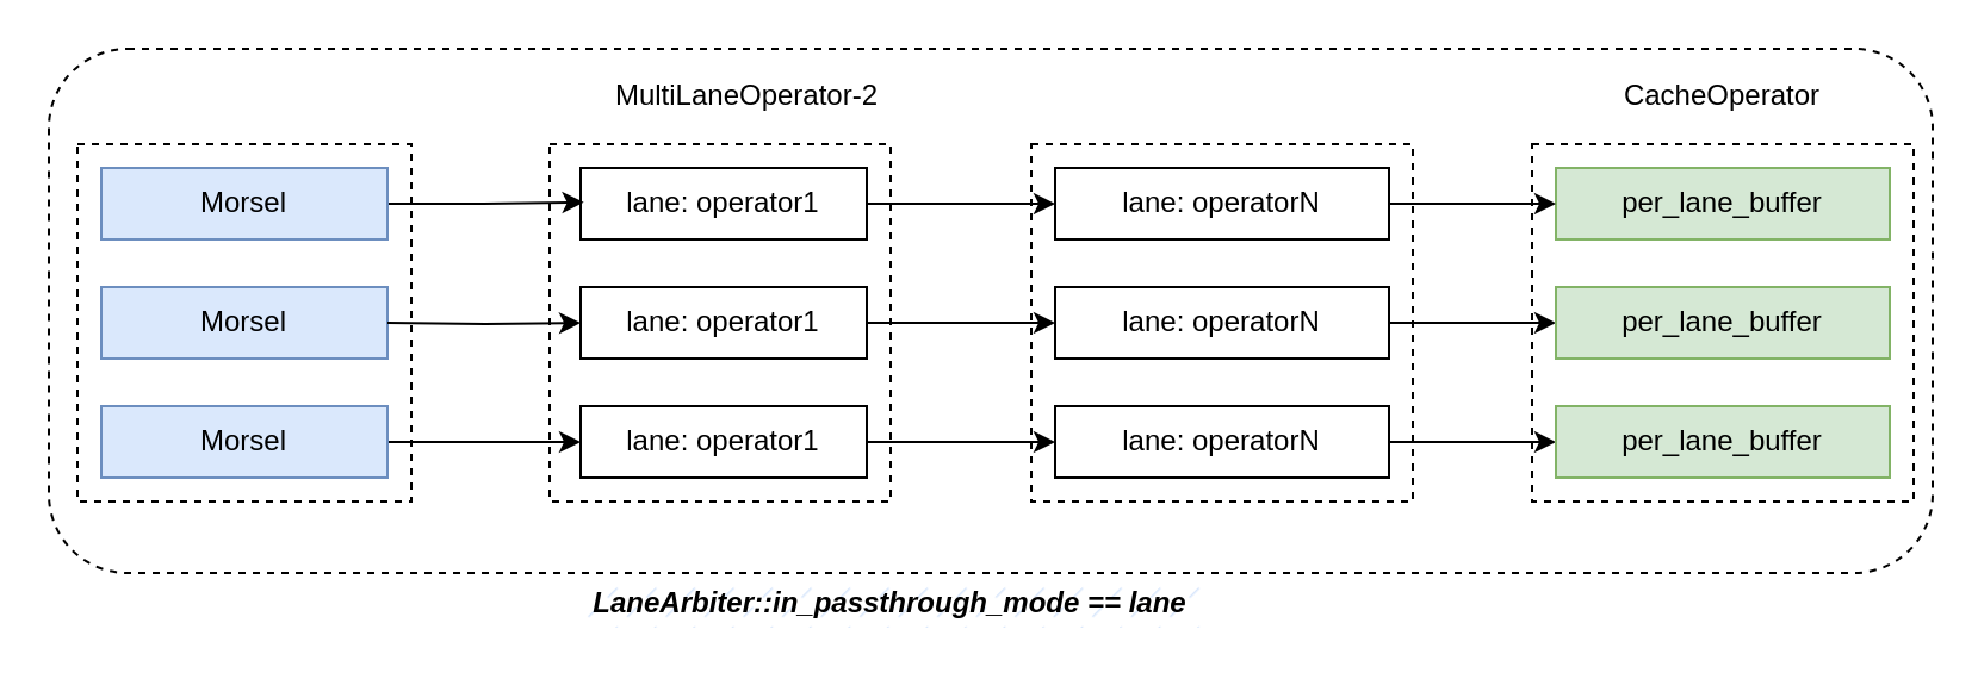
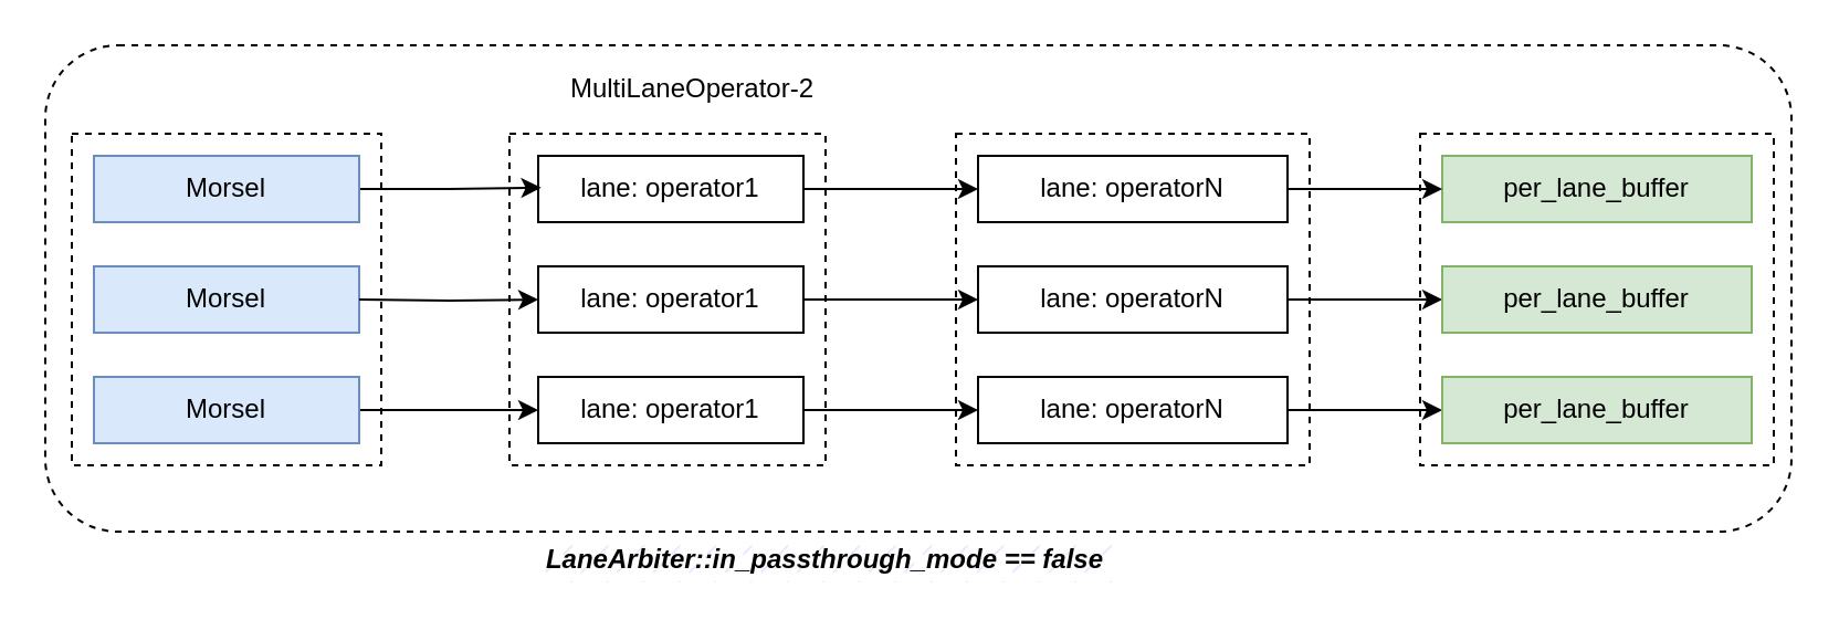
  <mxCell id="0" />
  <mxCell id="1" parent="0" />
  <mxCell id="2" value="" style="rounded=0;whiteSpace=wrap;html=1;fillColor=none;dashed=1;" diagramCategory="general" diagramName="Rectangle" vertex="1" parent="1"><mxGeometry x="230" y="60" width="143" height="150" as="geometry" /></mxCell>
  <mxCell id="3" value="lane: operator1" style="rounded=0;whiteSpace=wrap;html=1;" diagramCategory="general" diagramName="Rectangle" vertex="1" parent="1"><mxGeometry x="243" y="70" width="120" height="30" as="geometry" /></mxCell>
  <mxCell id="4" style="edgeStyle=orthogonalEdgeStyle;rounded=0;orthogonalLoop=1;jettySize=auto;html=1;exitX=1;exitY=0.5;exitDx=0;exitDy=0;" edge="1" parent="1" source="5" target="12"><mxGeometry relative="1" as="geometry" /></mxCell>
  <mxCell id="5" value="&lt;span style&gt;lane: operator1&lt;/span&gt;" style="rounded=0;whiteSpace=wrap;html=1;" diagramCategory="general" diagramName="Rectangle" vertex="1" parent="1"><mxGeometry x="243" y="120" width="120" height="30" as="geometry" /></mxCell>
  <mxCell id="6" style="edgeStyle=orthogonalEdgeStyle;rounded=0;orthogonalLoop=1;jettySize=auto;html=1;exitX=1;exitY=0.5;exitDx=0;exitDy=0;entryX=0;entryY=0.5;entryDx=0;entryDy=0;" edge="1" parent="1" source="7" target="14"><mxGeometry relative="1" as="geometry" /></mxCell>
  <mxCell id="7" value="&lt;span style&gt;lane: operator1&lt;/span&gt;" style="rounded=0;whiteSpace=wrap;html=1;" diagramCategory="general" diagramName="Rectangle" vertex="1" parent="1"><mxGeometry x="243" y="170" width="120" height="30" as="geometry" /></mxCell>
  <mxCell id="8" style="edgeStyle=orthogonalEdgeStyle;rounded=0;orthogonalLoop=1;jettySize=auto;html=1;exitX=1;exitY=0.5;exitDx=0;exitDy=0;entryX=0.011;entryY=0.481;entryDx=0;entryDy=0;entryPerimeter=0;" edge="1" parent="1" source="25" target="3"><mxGeometry relative="1" as="geometry"><mxPoint x="172" y="84.61" as="sourcePoint" /><mxPoint x="242" y="84.61" as="targetPoint" /></mxGeometry></mxCell>
  <mxCell id="9" value="" style="rounded=0;whiteSpace=wrap;html=1;fillColor=none;dashed=1;" diagramCategory="general" diagramName="Rectangle" vertex="1" parent="1"><mxGeometry x="432" y="60" width="160" height="150" as="geometry" /></mxCell>
  <mxCell id="10" value="lane: operatorN" style="rounded=0;whiteSpace=wrap;html=1;" diagramCategory="general" diagramName="Rectangle" vertex="1" parent="1"><mxGeometry x="442" y="70" width="140" height="30" as="geometry" /></mxCell>
  <mxCell id="11" style="edgeStyle=orthogonalEdgeStyle;rounded=0;orthogonalLoop=1;jettySize=auto;html=1;exitX=1;exitY=0.5;exitDx=0;exitDy=0;" edge="1" parent="1" source="12" target="20"><mxGeometry relative="1" as="geometry" /></mxCell>
  <mxCell id="12" value="&lt;span style&gt;lane: operatorN&lt;/span&gt;" style="rounded=0;whiteSpace=wrap;html=1;" diagramCategory="general" diagramName="Rectangle" vertex="1" parent="1"><mxGeometry x="442" y="120" width="140" height="30" as="geometry" /></mxCell>
  <mxCell id="13" style="edgeStyle=orthogonalEdgeStyle;rounded=0;orthogonalLoop=1;jettySize=auto;html=1;exitX=1;exitY=0.5;exitDx=0;exitDy=0;entryX=0;entryY=0.5;entryDx=0;entryDy=0;" edge="1" parent="1" source="14" target="21"><mxGeometry relative="1" as="geometry" /></mxCell>
  <mxCell id="14" value="&lt;span style&gt;lane: operatorN&lt;/span&gt;" style="rounded=0;whiteSpace=wrap;html=1;" diagramCategory="general" diagramName="Rectangle" vertex="1" parent="1"><mxGeometry x="442" y="170" width="140" height="30" as="geometry" /></mxCell>
  <mxCell id="15" value="" style="rounded=1;whiteSpace=wrap;html=1;fillColor=none;dashed=1;" diagramCategory="general" diagramName="RoundedRectangle" vertex="1" parent="1"><mxGeometry x="20" y="20" width="790" height="220" as="geometry" /></mxCell>
- <mxCell id="16" value="&lt;b&gt;&lt;i&gt;LaneArbiter::in_passthrough_mode == lane&lt;/i&gt;&lt;/b&gt;" style="text;html=1;strokeColor=none;fillColor=#dae8fc;align=center;verticalAlign=middle;whiteSpace=wrap;rounded=0;dashed=1;fillStyle=dashed;" diagramCategory="general" diagramName="text" vertex="1" parent="1"><mxGeometry x="243" y="243" width="260" height="20" as="geometry" /></mxCell>
+ <mxCell id="16" value="&lt;b&gt;&lt;i&gt;LaneArbiter::in_passthrough_mode == false&lt;/i&gt;&lt;/b&gt;" style="text;html=1;strokeColor=none;fillColor=#dae8fc;align=center;verticalAlign=middle;whiteSpace=wrap;rounded=0;dashed=1;fillStyle=dashed;" diagramCategory="general" diagramName="text" vertex="1" parent="1"><mxGeometry x="243" y="243" width="260" height="20" as="geometry" /></mxCell>
  <mxCell id="17" style="edgeStyle=orthogonalEdgeStyle;rounded=0;orthogonalLoop=1;jettySize=auto;html=1;exitX=1;exitY=0.5;exitDx=0;exitDy=0;entryX=0;entryY=0.5;entryDx=0;entryDy=0;" edge="1" parent="1" source="3" target="10"><mxGeometry relative="1" as="geometry"><mxPoint x="382" y="84.61" as="sourcePoint" /><mxPoint x="432" y="84.61" as="targetPoint" /></mxGeometry></mxCell>
  <mxCell id="18" value="" style="rounded=0;whiteSpace=wrap;html=1;fillColor=none;dashed=1;" diagramCategory="general" diagramName="Rectangle" vertex="1" parent="1"><mxGeometry x="642" y="60" width="160" height="150" as="geometry" /></mxCell>
  <mxCell id="19" value="per_lane_buffer" style="rounded=0;whiteSpace=wrap;html=1;fillColor=#d5e8d4;strokeColor=#82b366;" diagramCategory="general" diagramName="Rectangle" vertex="1" parent="1"><mxGeometry x="652" y="70" width="140" height="30" as="geometry" /></mxCell>
  <mxCell id="20" value="per_lane_buffer" style="rounded=0;whiteSpace=wrap;html=1;fillColor=#d5e8d4;strokeColor=#82b366;" diagramCategory="general" diagramName="Rectangle" vertex="1" parent="1"><mxGeometry x="652" y="120" width="140" height="30" as="geometry" /></mxCell>
  <mxCell id="21" value="per_lane_buffer" style="rounded=0;whiteSpace=wrap;html=1;fillColor=#d5e8d4;strokeColor=#82b366;" diagramCategory="general" diagramName="Rectangle" vertex="1" parent="1"><mxGeometry x="652" y="170" width="140" height="30" as="geometry" /></mxCell>
- <mxCell id="22" value="CacheOperator" style="text;html=1;strokeColor=none;fillColor=none;align=center;verticalAlign=middle;whiteSpace=wrap;rounded=0;" diagramCategory="general" diagramName="text" vertex="1" parent="1"><mxGeometry x="662" y="30" width="120" height="20" as="geometry" /></mxCell>
  <mxCell id="23" style="edgeStyle=orthogonalEdgeStyle;rounded=0;orthogonalLoop=1;jettySize=auto;html=1;exitX=1;exitY=0.5;exitDx=0;exitDy=0;entryX=0;entryY=0.5;entryDx=0;entryDy=0;" edge="1" parent="1" source="10" target="19"><mxGeometry relative="1" as="geometry"><mxPoint x="592" y="84.61" as="sourcePoint" /><mxPoint x="642" y="84.61" as="targetPoint" /></mxGeometry></mxCell>
  <mxCell id="24" value="" style="rounded=0;whiteSpace=wrap;html=1;fillColor=none;dashed=1;" diagramCategory="general" diagramName="Rectangle" vertex="1" parent="1"><mxGeometry x="32" y="60" width="140" height="150" as="geometry" /></mxCell>
  <mxCell id="25" value="Morsel" style="rounded=0;whiteSpace=wrap;html=1;fillColor=#dae8fc;strokeColor=#6c8ebf;" diagramCategory="general" diagramName="Rectangle" vertex="1" parent="1"><mxGeometry x="42" y="70" width="120" height="30" as="geometry" /></mxCell>
  <mxCell id="26" value="Morsel" style="rounded=0;whiteSpace=wrap;html=1;fillColor=#dae8fc;strokeColor=#6c8ebf;" diagramCategory="general" diagramName="Rectangle" vertex="1" parent="1"><mxGeometry x="42" y="120" width="120" height="30" as="geometry" /></mxCell>
  <mxCell id="27" style="edgeStyle=orthogonalEdgeStyle;rounded=0;orthogonalLoop=1;jettySize=auto;html=1;exitX=1;exitY=0.5;exitDx=0;exitDy=0;entryX=0;entryY=0.5;entryDx=0;entryDy=0;" edge="1" parent="1" source="28" target="7"><mxGeometry relative="1" as="geometry" /></mxCell>
  <mxCell id="28" value="Morsel" style="rounded=0;whiteSpace=wrap;html=1;fillColor=#dae8fc;strokeColor=#6c8ebf;" diagramCategory="general" diagramName="Rectangle" vertex="1" parent="1"><mxGeometry x="42" y="170" width="120" height="30" as="geometry" /></mxCell>
  <mxCell id="29" value="MultiLaneOperator-2" style="text;html=1;strokeColor=none;fillColor=none;align=center;verticalAlign=middle;whiteSpace=wrap;rounded=0;" diagramCategory="general" diagramName="text" vertex="1" parent="1"><mxGeometry x="253" y="30" width="120" height="20" as="geometry" /></mxCell>
  <mxCell id="30" style="edgeStyle=orthogonalEdgeStyle;rounded=0;orthogonalLoop=1;jettySize=auto;html=1;exitX=1;exitY=0.5;exitDx=0;exitDy=0;" edge="1" parent="1" target="5"><mxGeometry relative="1" as="geometry"><mxPoint x="162" y="135" as="sourcePoint" /><mxPoint x="244" y="134" as="targetPoint" /><Array as="points" /></mxGeometry></mxCell>
